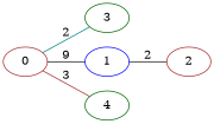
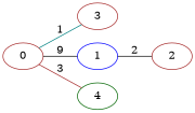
  graph {
    rankdir=LR
    node [color=darkgreen]
    edge [color=black]
-   3
+   3 [color=brown]
    0 [color=brown]
    1 [color=blue]
    4
    2 [color=brown]
-   0 -- 3 [color=teal label=2]
+   0 -- 3 [color=teal label=1]
    0 -- 1 [label=9]
    0 -- 4 [color=brown label=3]
    1 -- 2 [label=2]
  }
